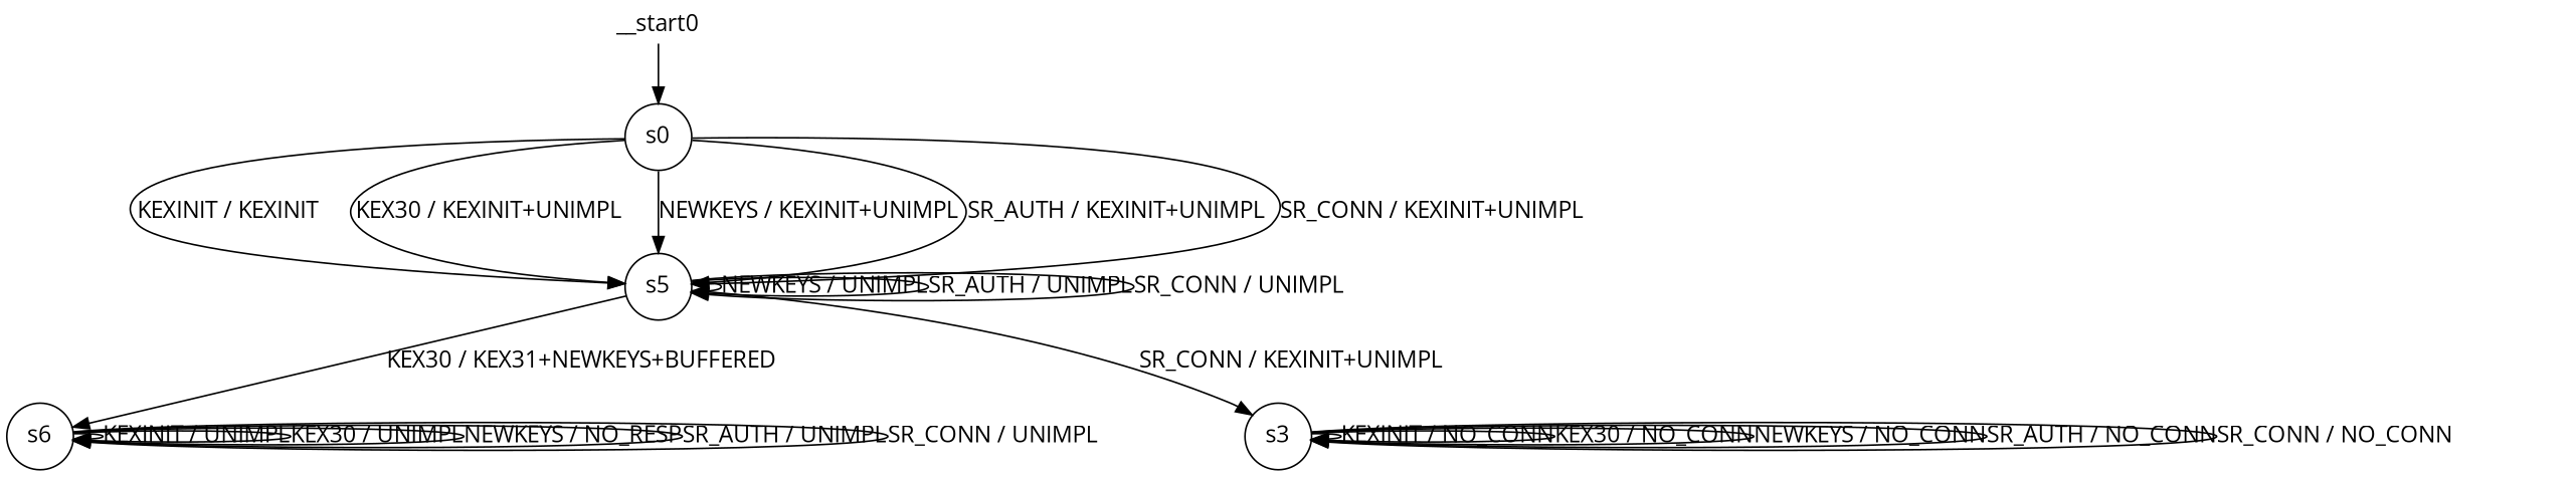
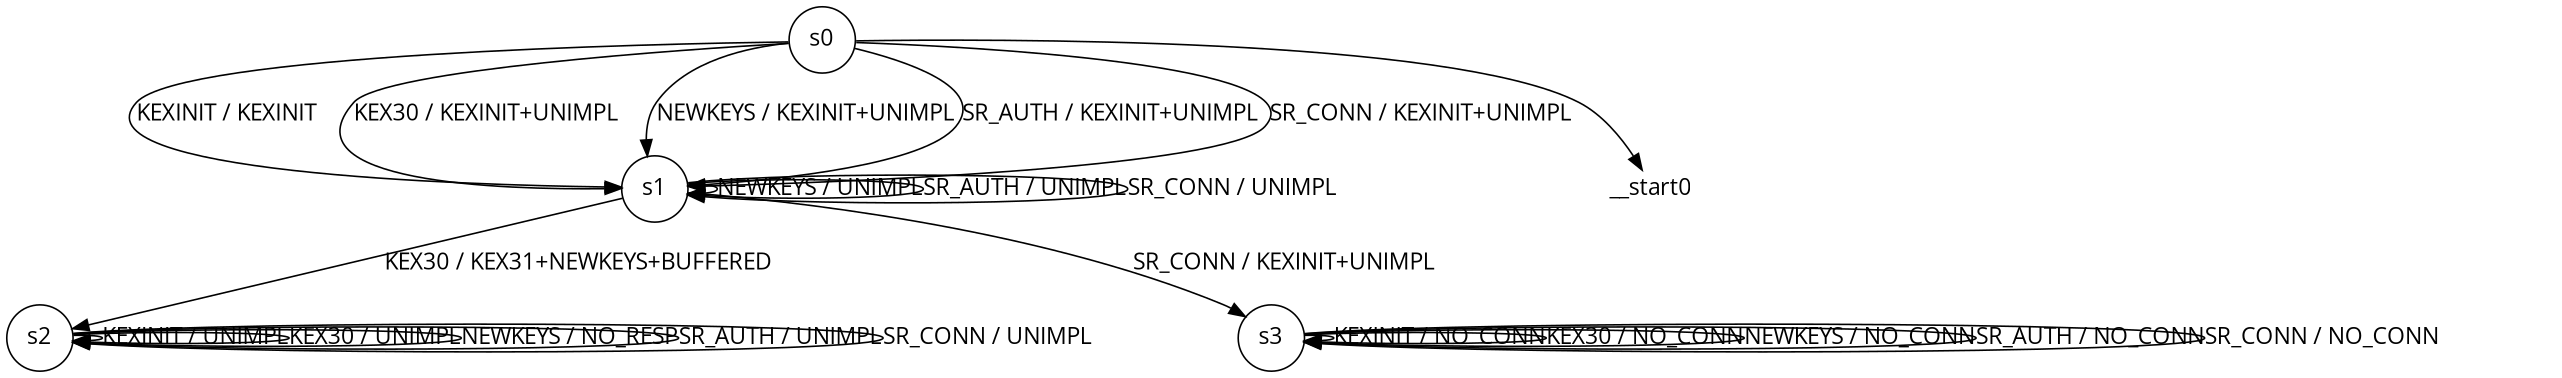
  digraph {
    fontname="Open Sans"
    node [fontname="Open Sans" shape=circle]
    edge [fontname="Open Sans"]
    n1 [label=s0]
-   n2 [label=s5]
-   n3 [label=s6]
+   n2 [label=s1]
+   n3 [label=s2]
    n4 [label=s3]
    __start0 [height=0 shape=none width=0]
    n1 -> n2 [label="KEXINIT / KEXINIT"]
    n1 -> n2 [label="KEX30 / KEXINIT+UNIMPL"]
    n1 -> n2 [label="NEWKEYS / KEXINIT+UNIMPL"]
    n1 -> n2 [label="SR_AUTH / KEXINIT+UNIMPL"]
    n1 -> n2 [label="SR_CONN / KEXINIT+UNIMPL"]
    n2 -> n2 [label="NEWKEYS / UNIMPL"]
    n2 -> n2 [label="SR_AUTH / UNIMPL"]
    n2 -> n2 [label="SR_CONN / UNIMPL"]
    n2 -> n3 [label="KEX30 / KEX31+NEWKEYS+BUFFERED"]
    n2 -> n4 [label="SR_CONN / KEXINIT+UNIMPL"]
    n3 -> n3 [label="KEXINIT / UNIMPL"]
    n3 -> n3 [label="KEX30 / UNIMPL"]
    n3 -> n3 [label="NEWKEYS / NO_RESP"]
    n3 -> n3 [label="SR_AUTH / UNIMPL"]
    n3 -> n3 [label="SR_CONN / UNIMPL"]
    n4 -> n4 [label="KEXINIT / NO_CONN"]
    n4 -> n4 [label="KEX30 / NO_CONN"]
    n4 -> n4 [label="NEWKEYS / NO_CONN"]
    n4 -> n4 [label="SR_AUTH / NO_CONN"]
    n4 -> n4 [label="SR_CONN / NO_CONN"]
-   __start0 -> n1
+   n1 -> __start0
  }
